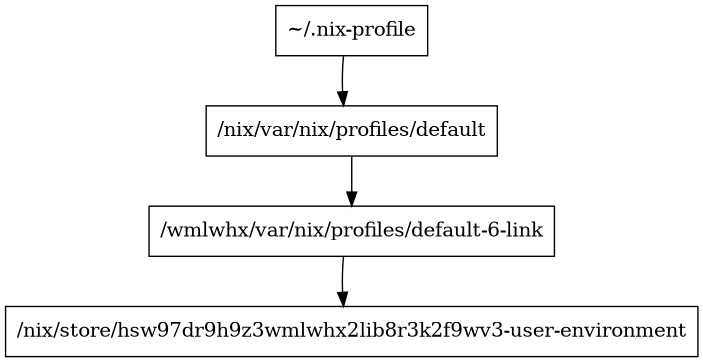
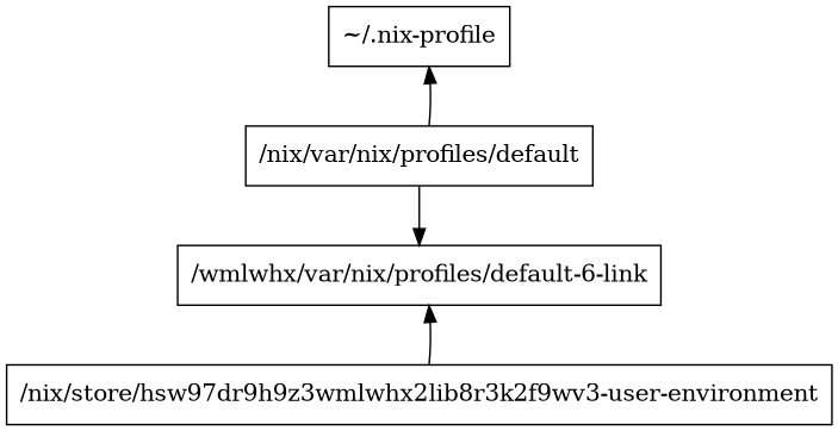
  digraph {
    fontname="DejaVu Serif"
    node [fontname="DejaVu Serif" shape=box]
    edge [fontname="DejaVu Serif"]
    n1 [label="~/.nix-profile"]
    n2 [label="/nix/var/nix/profiles/default"]
    n3 [label="/wmlwhx/var/nix/profiles/default-6-link"]
    n4 [label="/nix/store/hsw97dr9h9z3wmlwhx2lib8r3k2f9wv3-user-environment"]
-   n1 -> n2
+   n2 -> n1
    n2 -> n3
-   n3 -> n4
+   n4 -> n3
  }
